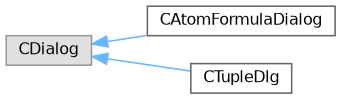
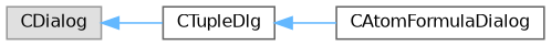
  digraph {
    rankdir=LR
    node [color=grey40 fillcolor=white fontname=Helvetica fontsize=10 shape=box style=filled]
    edge [color=steelblue1 dir=back fontname=Helvetica fontsize=10 labelfontname=Helvetica labelfontsize=10 style=solid]
    n1 [color=grey60 fillcolor="#E0E0E0" height=0.2 label=CDialog width=0.4]
    n2 [height=0.2 label=CAtomFormulaDialog width=0.4]
    n3 [height=0.2 label=CTupleDlg width=0.4]
-   n1 -> n2
+   n3 -> n2
    n1 -> n3
  }
